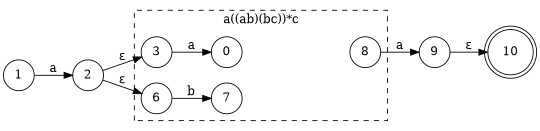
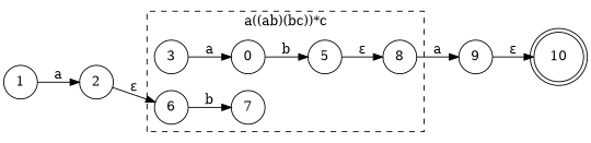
  digraph {
    rankdir=LR
    node [shape=circle]
    3
    n2 [label=0]
+   5
    6
    7
    8
    9
    1
    2
    10 [peripheries=2]
    subgraph cluster_1 {
      label="a((ab)(bc))*c"
      style=dashed
      3
      n2
+     5
      6
      7
      8
    }
    3 -> n2 [label=a]
+   n2 -> 5 [label=b]
+   5 -> 8 [label="ε"]
    6 -> 7 [label=b]
    8 -> 9 [label=a]
    9 -> 10 [label="ε"]
    1 -> 2 [label=a]
-   2 -> 3 [label="ε"]
    2 -> 6 [label="ε"]
  }
